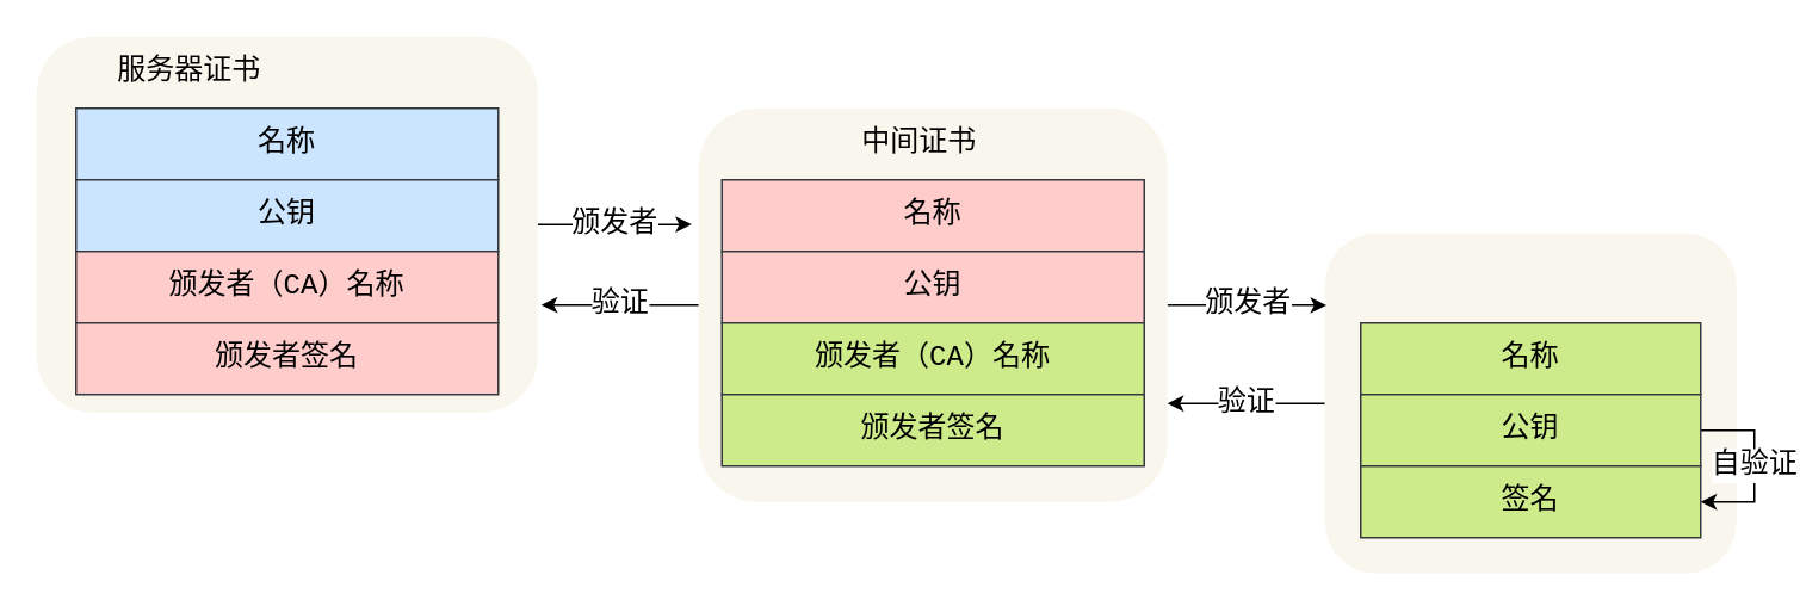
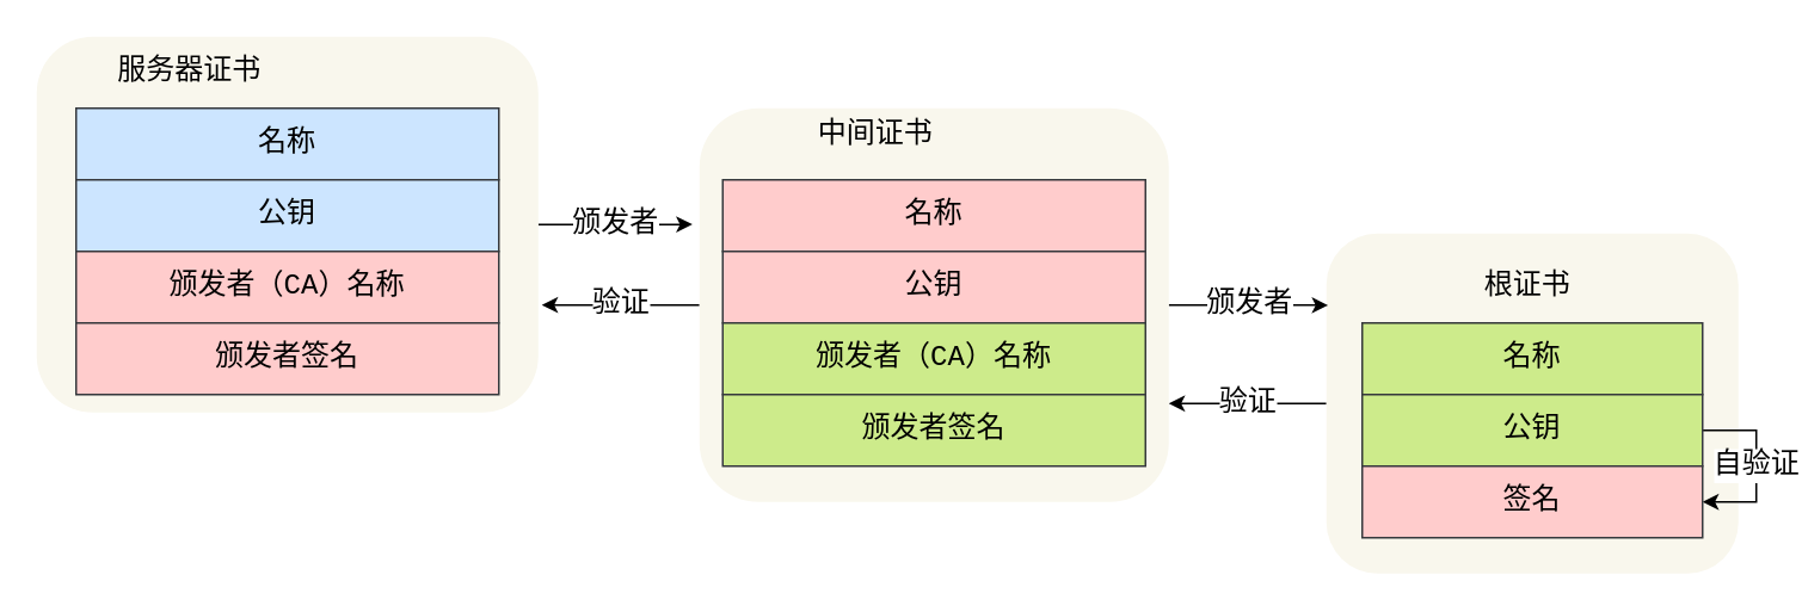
  <mxCell id="0" />
  <mxCell id="1" parent="0" />
  <mxCell id="2" value="验证" style="edgeStyle=orthogonalEdgeStyle;rounded=0;orthogonalLoop=1;jettySize=auto;html=1;entryX=1;entryY=0.75;entryDx=0;entryDy=0;fontFamily=Courier New;fontSize=16;" edge="1" parent="1" source="3" target="6"><mxGeometry relative="1" as="geometry" /></mxCell>
  <mxCell id="3" value="" style="rounded=1;whiteSpace=wrap;html=1;fontFamily=Courier New;fontSize=16;fillColor=#f9f7ed;strokeColor=none;" vertex="1" parent="1"><mxGeometry x="740" y="130" width="230" height="190" as="geometry" /></mxCell>
  <mxCell id="4" value="验证" style="edgeStyle=orthogonalEdgeStyle;rounded=0;orthogonalLoop=1;jettySize=auto;html=1;entryX=1.007;entryY=0.714;entryDx=0;entryDy=0;entryPerimeter=0;fontFamily=Courier New;fontSize=16;" edge="1" parent="1" source="6" target="8"><mxGeometry relative="1" as="geometry" /></mxCell>
  <mxCell id="5" value="颁发者" style="edgeStyle=orthogonalEdgeStyle;rounded=0;orthogonalLoop=1;jettySize=auto;html=1;entryX=0.004;entryY=0.211;entryDx=0;entryDy=0;entryPerimeter=0;fontFamily=Courier New;fontSize=16;" edge="1" parent="1" source="6" target="3"><mxGeometry relative="1" as="geometry" /></mxCell>
  <mxCell id="6" value="" style="rounded=1;whiteSpace=wrap;html=1;fontFamily=Courier New;fontSize=16;fillColor=#f9f7ed;strokeColor=none;" vertex="1" parent="1"><mxGeometry x="390" y="60" width="262" height="220" as="geometry" /></mxCell>
  <mxCell id="7" value="颁发者" style="edgeStyle=orthogonalEdgeStyle;rounded=0;orthogonalLoop=1;jettySize=auto;html=1;entryX=-0.015;entryY=0.295;entryDx=0;entryDy=0;entryPerimeter=0;fontFamily=Courier New;fontSize=16;" edge="1" parent="1" source="8" target="6"><mxGeometry relative="1" as="geometry" /></mxCell>
  <mxCell id="8" value="" style="rounded=1;whiteSpace=wrap;html=1;fontFamily=Courier New;fontSize=16;fillColor=#f9f7ed;strokeColor=none;" vertex="1" parent="1"><mxGeometry x="20" y="20" width="280" height="210" as="geometry" /></mxCell>
  <mxCell id="9" value="名称" style="rounded=0;whiteSpace=wrap;html=1;fontSize=16;fontFamily=Courier New;fillColor=#cce5ff;strokeColor=#36393d;" vertex="1" parent="1"><mxGeometry x="42" y="60" width="236" height="40" as="geometry" /></mxCell>
  <mxCell id="10" value="公钥" style="rounded=0;whiteSpace=wrap;html=1;fontSize=16;fontFamily=Courier New;fillColor=#cce5ff;strokeColor=#36393d;" vertex="1" parent="1"><mxGeometry x="42" y="100" width="236" height="40" as="geometry" /></mxCell>
  <mxCell id="11" value="颁发者（CA）名称" style="rounded=0;whiteSpace=wrap;html=1;fontSize=16;fontFamily=Courier New;fillColor=#ffcccc;strokeColor=#36393d;" vertex="1" parent="1"><mxGeometry x="42" y="140" width="236" height="40" as="geometry" /></mxCell>
  <mxCell id="12" value="颁发者签名" style="rounded=0;whiteSpace=wrap;html=1;fontSize=16;fontFamily=Courier New;fillColor=#ffcccc;strokeColor=#36393d;" vertex="1" parent="1"><mxGeometry x="42" y="180" width="236" height="40" as="geometry" /></mxCell>
  <mxCell id="13" value="服务器证书" style="text;html=1;align=center;verticalAlign=middle;resizable=0;points=[];autosize=1;fontSize=16;fontFamily=Courier New;" vertex="1" parent="1"><mxGeometry x="55" y="30" width="100" height="20" as="geometry" /></mxCell>
  <mxCell id="14" value="名称" style="rounded=0;whiteSpace=wrap;html=1;fontSize=16;fontFamily=Courier New;fillColor=#ffcccc;strokeColor=#36393d;" vertex="1" parent="1"><mxGeometry x="403" y="100" width="236" height="40" as="geometry" /></mxCell>
  <mxCell id="15" value="公钥" style="rounded=0;whiteSpace=wrap;html=1;fontSize=16;fontFamily=Courier New;fillColor=#ffcccc;strokeColor=#36393d;" vertex="1" parent="1"><mxGeometry x="403" y="140" width="236" height="40" as="geometry" /></mxCell>
  <mxCell id="16" value="颁发者（CA）名称" style="rounded=0;whiteSpace=wrap;html=1;fontSize=16;fontFamily=Courier New;fillColor=#cdeb8b;strokeColor=#36393d;" vertex="1" parent="1"><mxGeometry x="403" y="180" width="236" height="40" as="geometry" /></mxCell>
  <mxCell id="17" value="颁发者签名" style="rounded=0;whiteSpace=wrap;html=1;fontSize=16;fontFamily=Courier New;fillColor=#cdeb8b;strokeColor=#36393d;" vertex="1" parent="1"><mxGeometry x="403" y="220" width="236" height="40" as="geometry" /></mxCell>
- <mxCell id="18" value="中间证书" style="text;html=1;align=center;verticalAlign=middle;resizable=0;points=[];autosize=1;fontSize=16;fontFamily=Courier New;" vertex="1" parent="1"><mxGeometry x="473" y="70" width="80" height="20" as="geometry" /></mxCell>
+ <mxCell id="18" value="中间证书" style="text;html=1;align=center;verticalAlign=middle;resizable=0;points=[];autosize=1;fontSize=16;fontFamily=Courier New;" vertex="1" parent="1"><mxGeometry x="448" y="65" width="80" height="20" as="geometry" /></mxCell>
  <mxCell id="19" value="名称" style="rounded=0;whiteSpace=wrap;html=1;fontSize=16;fontFamily=Courier New;fillColor=#cdeb8b;strokeColor=#36393d;" vertex="1" parent="1"><mxGeometry x="760" y="180" width="190" height="40" as="geometry" /></mxCell>
  <mxCell id="20" value="自验证" style="edgeStyle=orthogonalEdgeStyle;rounded=0;orthogonalLoop=1;jettySize=auto;html=1;entryX=1;entryY=0.5;entryDx=0;entryDy=0;fontFamily=Courier New;fontSize=16;exitX=1;exitY=0.5;exitDx=0;exitDy=0;" edge="1" parent="1" source="21" target="22"><mxGeometry relative="1" as="geometry"><Array as="points"><mxPoint x="980" y="240" /><mxPoint x="980" y="280" /></Array></mxGeometry></mxCell>
  <mxCell id="21" value="公钥" style="rounded=0;whiteSpace=wrap;html=1;fontSize=16;fontFamily=Courier New;fillColor=#cdeb8b;strokeColor=#36393d;" vertex="1" parent="1"><mxGeometry x="760" y="220" width="190" height="40" as="geometry" /></mxCell>
- <mxCell id="22" value="签名" style="rounded=0;whiteSpace=wrap;html=1;fontSize=16;fontFamily=Courier New;fillColor=#cdeb8b;strokeColor=#36393d;" vertex="1" parent="1"><mxGeometry x="760" y="260" width="190" height="40" as="geometry" /></mxCell>
+ <mxCell id="22" value="签名" style="rounded=0;whiteSpace=wrap;html=1;fontSize=16;fontFamily=Courier New;fillColor=#ffcccc;strokeColor=#36393d;" vertex="1" parent="1"><mxGeometry x="760" y="260" width="190" height="40" as="geometry" /></mxCell>
+ <mxCell id="23" value="根证书" style="text;html=1;align=center;verticalAlign=middle;resizable=0;points=[];autosize=1;fontSize=16;fontFamily=Courier New;" vertex="1" parent="1"><mxGeometry x="821.75" y="150" width="60" height="20" as="geometry" /></mxCell>
